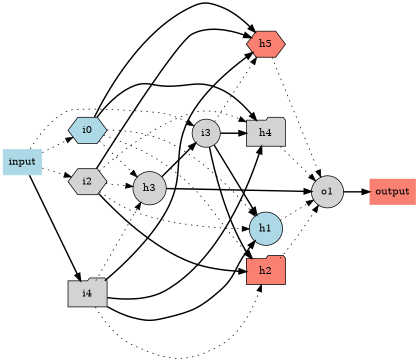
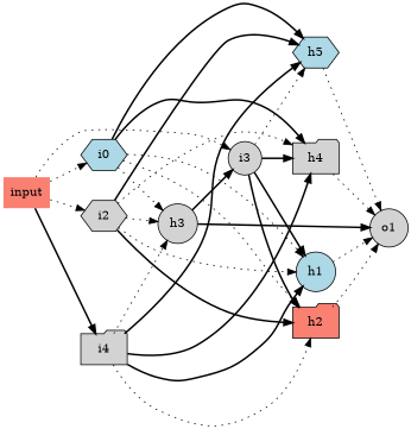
  digraph {
    rankdir=LR
    node [fillcolor=lightgrey shape=circle style=filled]
    edge [style=dotted]
-   input [fillcolor=lightblue shape=none]
+   input [fillcolor=salmon shape=none]
    n2 [fillcolor=lightblue label=i0 shape=hexagon]
    i2 [shape=hexagon]
    i3
    i4 [shape=folder]
    h1 [fillcolor=lightblue]
    h2 [fillcolor=salmon shape=folder]
    h3
    h4 [shape=folder]
-   h5 [fillcolor=salmon shape=hexagon]
+   h5 [fillcolor=lightblue shape=hexagon]
    o1
-   n12 [fillcolor=salmon label=output shape=none]
    input -> n2
    input -> i2
    input -> i3
    input -> i4 [style=bold]
    n2 -> h1
    n2 -> h2
    n2 -> h3
    n2 -> h4 [style=bold]
    n2 -> h5 [style=bold]
    i2 -> h1
    i2 -> h2 [style=bold]
    i2 -> h3
    i2 -> h4
    i2 -> h5 [style=bold]
    i3 -> h1 [style=bold]
    i3 -> h2 [style=bold]
    i3 -> h4 [style=bold]
    i3 -> h5
    i4 -> h1 [style=bold]
    i4 -> h2
    i4 -> h3
    i4 -> h4 [style=bold]
    i4 -> h5 [style=bold]
    h1 -> o1
    h2 -> o1
    h3 -> i3 [style=bold]
    h3 -> o1 [style=bold]
    h4 -> o1
    h5 -> o1
-   o1 -> n12 [style=bold]
  }
